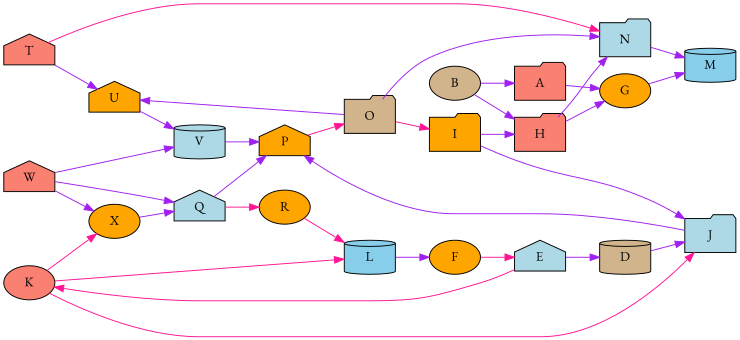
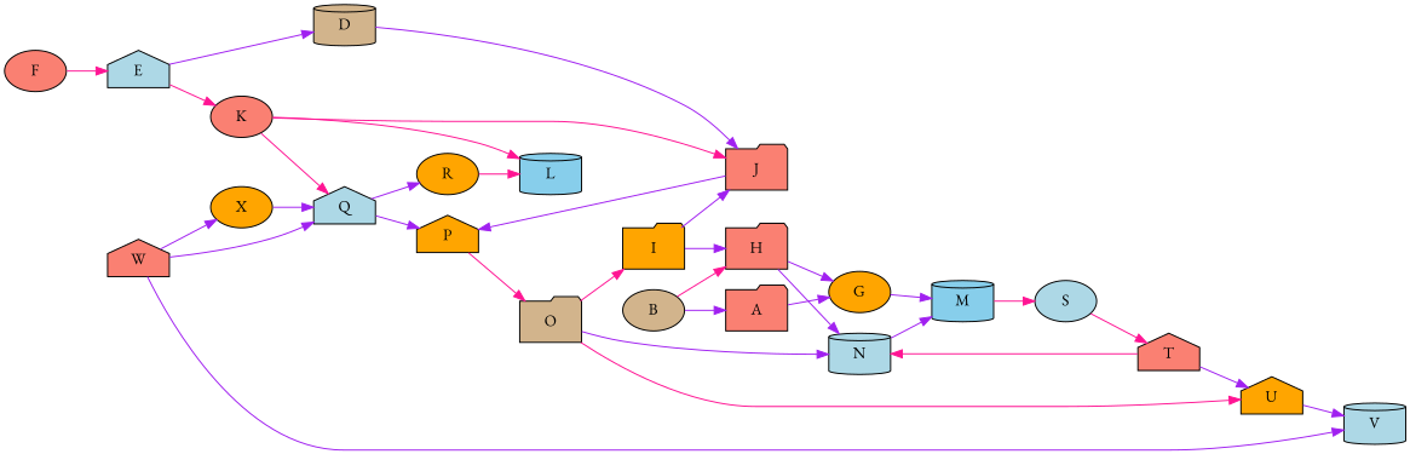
  digraph {
    fontname="EB Garamond"
    rankdir=LR
    node [fillcolor=salmon fontname="EB Garamond" shape=ellipse style=filled]
    edge [color=purple fontname="EB Garamond"]
    U [fillcolor=orange shape=house]
    V [fillcolor=lightblue shape=cylinder]
    P [fillcolor=orange shape=house]
    T [shape=house]
-   N [fillcolor=lightblue shape=folder]
+   N [fillcolor=lightblue shape=cylinder]
    O [fillcolor=tan shape=folder]
    M [fillcolor=skyblue shape=cylinder]
    I [fillcolor=orange shape=folder]
-   J [fillcolor=lightblue shape=folder]
+   J [shape=folder]
    H [shape=folder]
    G [fillcolor=orange]
    B [fillcolor=tan]
    A [shape=folder]
+   S [fillcolor=lightblue]
    E [fillcolor=lightblue shape=house]
    K
    D [fillcolor=tan shape=cylinder]
    Q [fillcolor=lightblue shape=house]
    L [fillcolor=skyblue shape=cylinder]
    R [fillcolor=orange]
-   F [fillcolor=orange]
+   F
    X [fillcolor=orange]
    W [shape=house]
    U -> V
-   V -> P
    P -> O [color=deeppink]
    T -> U
    T -> N [color=deeppink]
    N -> M
-   O -> U
+   O -> U [color=deeppink]
    O -> N
    O -> I [color=deeppink]
+   M -> S [color=deeppink]
    I -> J
    I -> H
    J -> P
    H -> N
    H -> G
    G -> M
-   B -> H
+   B -> H [color=deeppink]
    B -> A
    A -> G
+   S -> T [color=deeppink]
    E -> K [color=deeppink]
    E -> D
    K -> J [color=deeppink]
-   K -> X [color=deeppink]
+   K -> Q [color=deeppink]
    K -> L [color=deeppink]
    D -> J
    Q -> P
-   Q -> R [color=deeppink]
-   L -> F
+   Q -> R
    R -> L [color=deeppink]
    F -> E [color=deeppink]
    X -> Q
    W -> V
    W -> Q
    W -> X
  }
